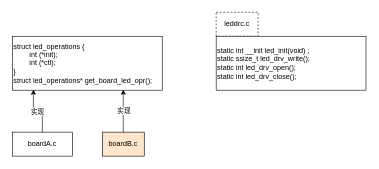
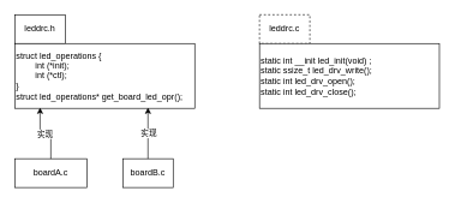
  <mxCell id="0" />
  <mxCell id="1" parent="0" />
+ <mxCell id="2" value="leddrc.h" style="rounded=0;whiteSpace=wrap;html=1;" vertex="1" parent="1"><mxGeometry x="20" y="20" width="70" height="40" as="geometry" /></mxCell>
  <mxCell id="3" value="struct led_operations {&lt;div&gt;&lt;span style=&quot;white-space: pre;&quot;&gt;&#09;&lt;/span&gt;int (*init);&lt;br&gt;&lt;/div&gt;&lt;div&gt;&lt;span style=&quot;white-space: pre;&quot;&gt;&#09;&lt;/span&gt;int (*ctl);&lt;br&gt;&lt;/div&gt;&lt;div&gt;}&lt;/div&gt;&lt;div&gt;struct led_operations* get_board_led_opr();&lt;/div&gt;" style="rounded=0;whiteSpace=wrap;html=1;align=left;" vertex="1" parent="1"><mxGeometry x="20" y="60" width="250" height="90" as="geometry" /></mxCell>
  <mxCell id="4" value="boardA.c" style="rounded=0;whiteSpace=wrap;html=1;" vertex="1" parent="1"><mxGeometry x="20" y="220" width="100" height="40" as="geometry" /></mxCell>
  <mxCell id="5" style="edgeStyle=orthogonalEdgeStyle;rounded=0;orthogonalLoop=1;jettySize=auto;html=1;exitX=0.5;exitY=0;exitDx=0;exitDy=0;entryX=0.14;entryY=0.989;entryDx=0;entryDy=0;entryPerimeter=0;" edge="1" parent="1" source="4" target="3"><mxGeometry relative="1" as="geometry" /></mxCell>
  <mxCell id="6" value="实现" style="edgeLabel;html=1;align=center;verticalAlign=middle;resizable=0;points=[];" vertex="1" connectable="0" parent="5"><mxGeometry x="0.014" relative="1" as="geometry"><mxPoint as="offset" /></mxGeometry></mxCell>
- <mxCell id="7" value="boardB.c" style="rounded=0;whiteSpace=wrap;html=1;fillColor=#ffe6cc;" vertex="1" parent="1"><mxGeometry x="170" y="220" width="70" height="40" as="geometry" /></mxCell>
+ <mxCell id="7" value="boardB.c" style="rounded=0;whiteSpace=wrap;html=1;" vertex="1" parent="1"><mxGeometry x="170" y="220" width="70" height="40" as="geometry" /></mxCell>
  <mxCell id="8" style="edgeStyle=orthogonalEdgeStyle;rounded=0;orthogonalLoop=1;jettySize=auto;html=1;exitX=0.5;exitY=0;exitDx=0;exitDy=0;entryX=0.14;entryY=0.989;entryDx=0;entryDy=0;entryPerimeter=0;" edge="1" parent="1" source="7"><mxGeometry relative="1" as="geometry"><mxPoint x="205" y="149" as="targetPoint" /></mxGeometry></mxCell>
  <mxCell id="9" value="实现" style="edgeLabel;html=1;align=center;verticalAlign=middle;resizable=0;points=[];" vertex="1" connectable="0" parent="8"><mxGeometry x="0.014" relative="1" as="geometry"><mxPoint as="offset" /></mxGeometry></mxCell>
  <mxCell id="10" value="leddrc.c" style="rounded=0;whiteSpace=wrap;html=1;dashed=1;" vertex="1" parent="1"><mxGeometry x="360" y="20" width="70" height="40" as="geometry" /></mxCell>
  <mxCell id="11" value="static int __init led_init(void) ;&lt;div&gt;static ssize_t led_drv_write();&lt;br&gt;&lt;/div&gt;&lt;div&gt;static int led_drv_open();&lt;br&gt;&lt;/div&gt;&lt;div&gt;static int led_drv_close();&lt;br&gt;&lt;/div&gt;" style="rounded=0;whiteSpace=wrap;html=1;align=left;" vertex="1" parent="1"><mxGeometry x="360" y="60" width="250" height="90" as="geometry" /></mxCell>
